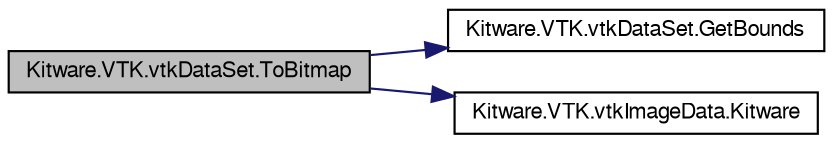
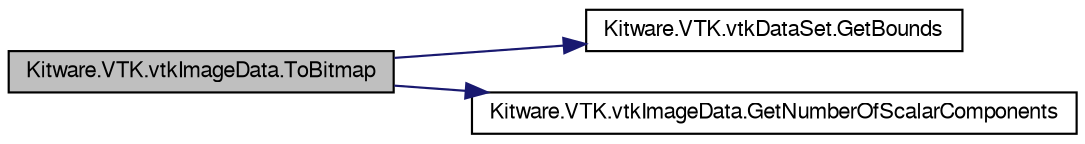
  digraph {
    rankdir=LR
    node [color=black fontname=FreeSans fontsize=10 shape=record]
    edge [color=midnightblue fontname=FreeSans fontsize=10 labelfontname=FreeSans labelfontsize=10 style=solid]
-   n1 [fillcolor=grey75 fontcolor=black height=0.2 label="Kitware.VTK.vtkDataSet.ToBitmap" style=filled width=0.4]
+   n1 [fillcolor=grey75 fontcolor=black height=0.2 label="Kitware.VTK.vtkImageData.ToBitmap" style=filled width=0.4]
    n2 [height=0.2 label="Kitware.VTK.vtkDataSet.GetBounds" width=0.4]
-   n3 [height=0.2 label="Kitware.VTK.vtkImageData.Kitware" width=0.4]
+   n3 [height=0.2 label="Kitware.VTK.vtkImageData.GetNumberOfScalarComponents" width=0.4]
    n1 -> n2
    n1 -> n3
  }
